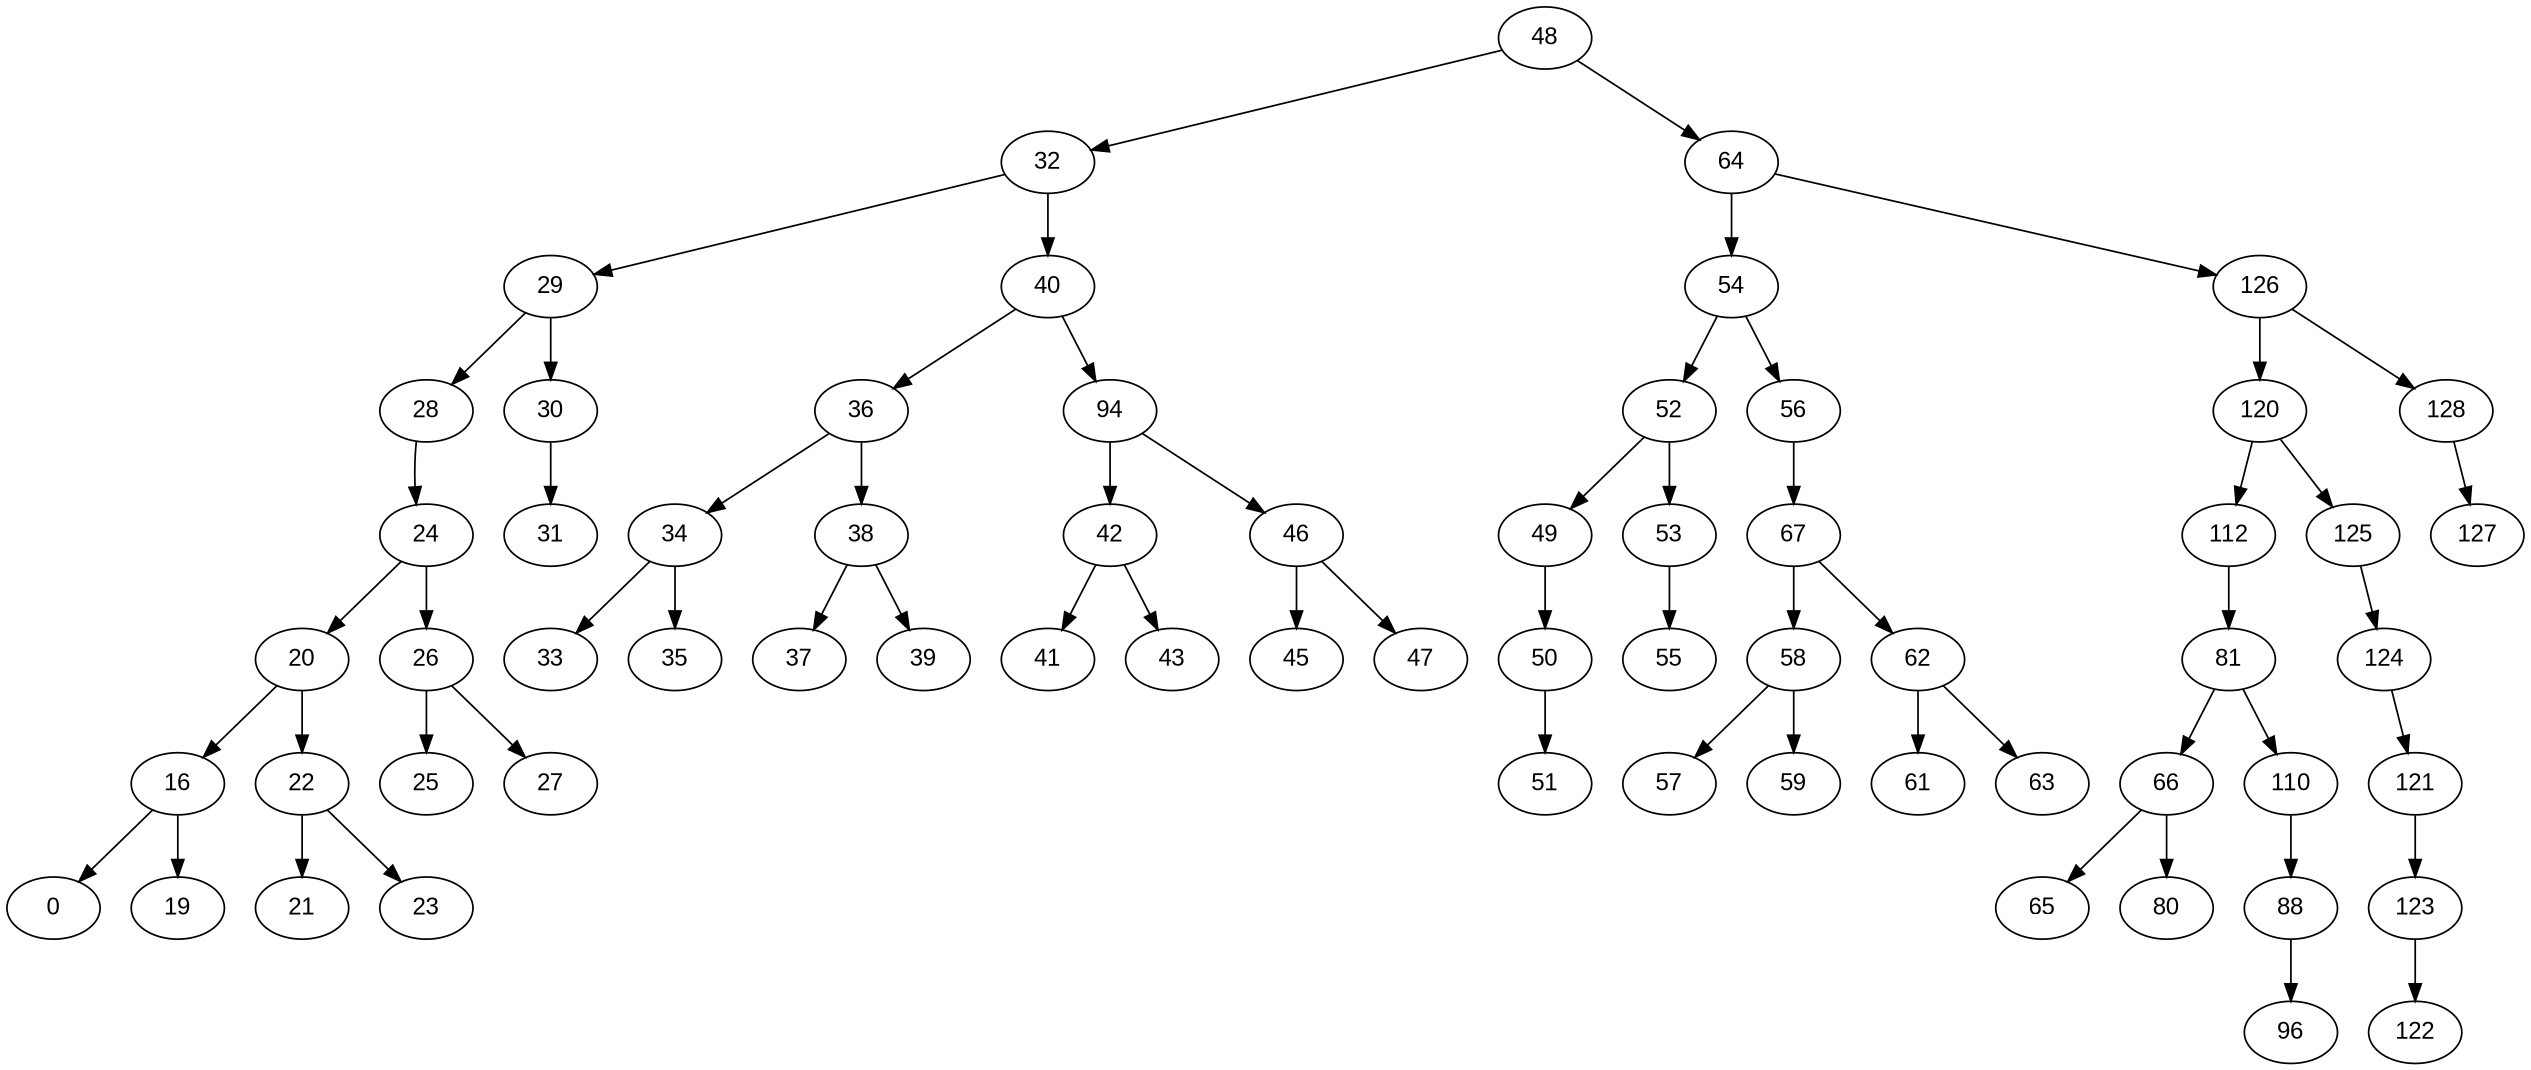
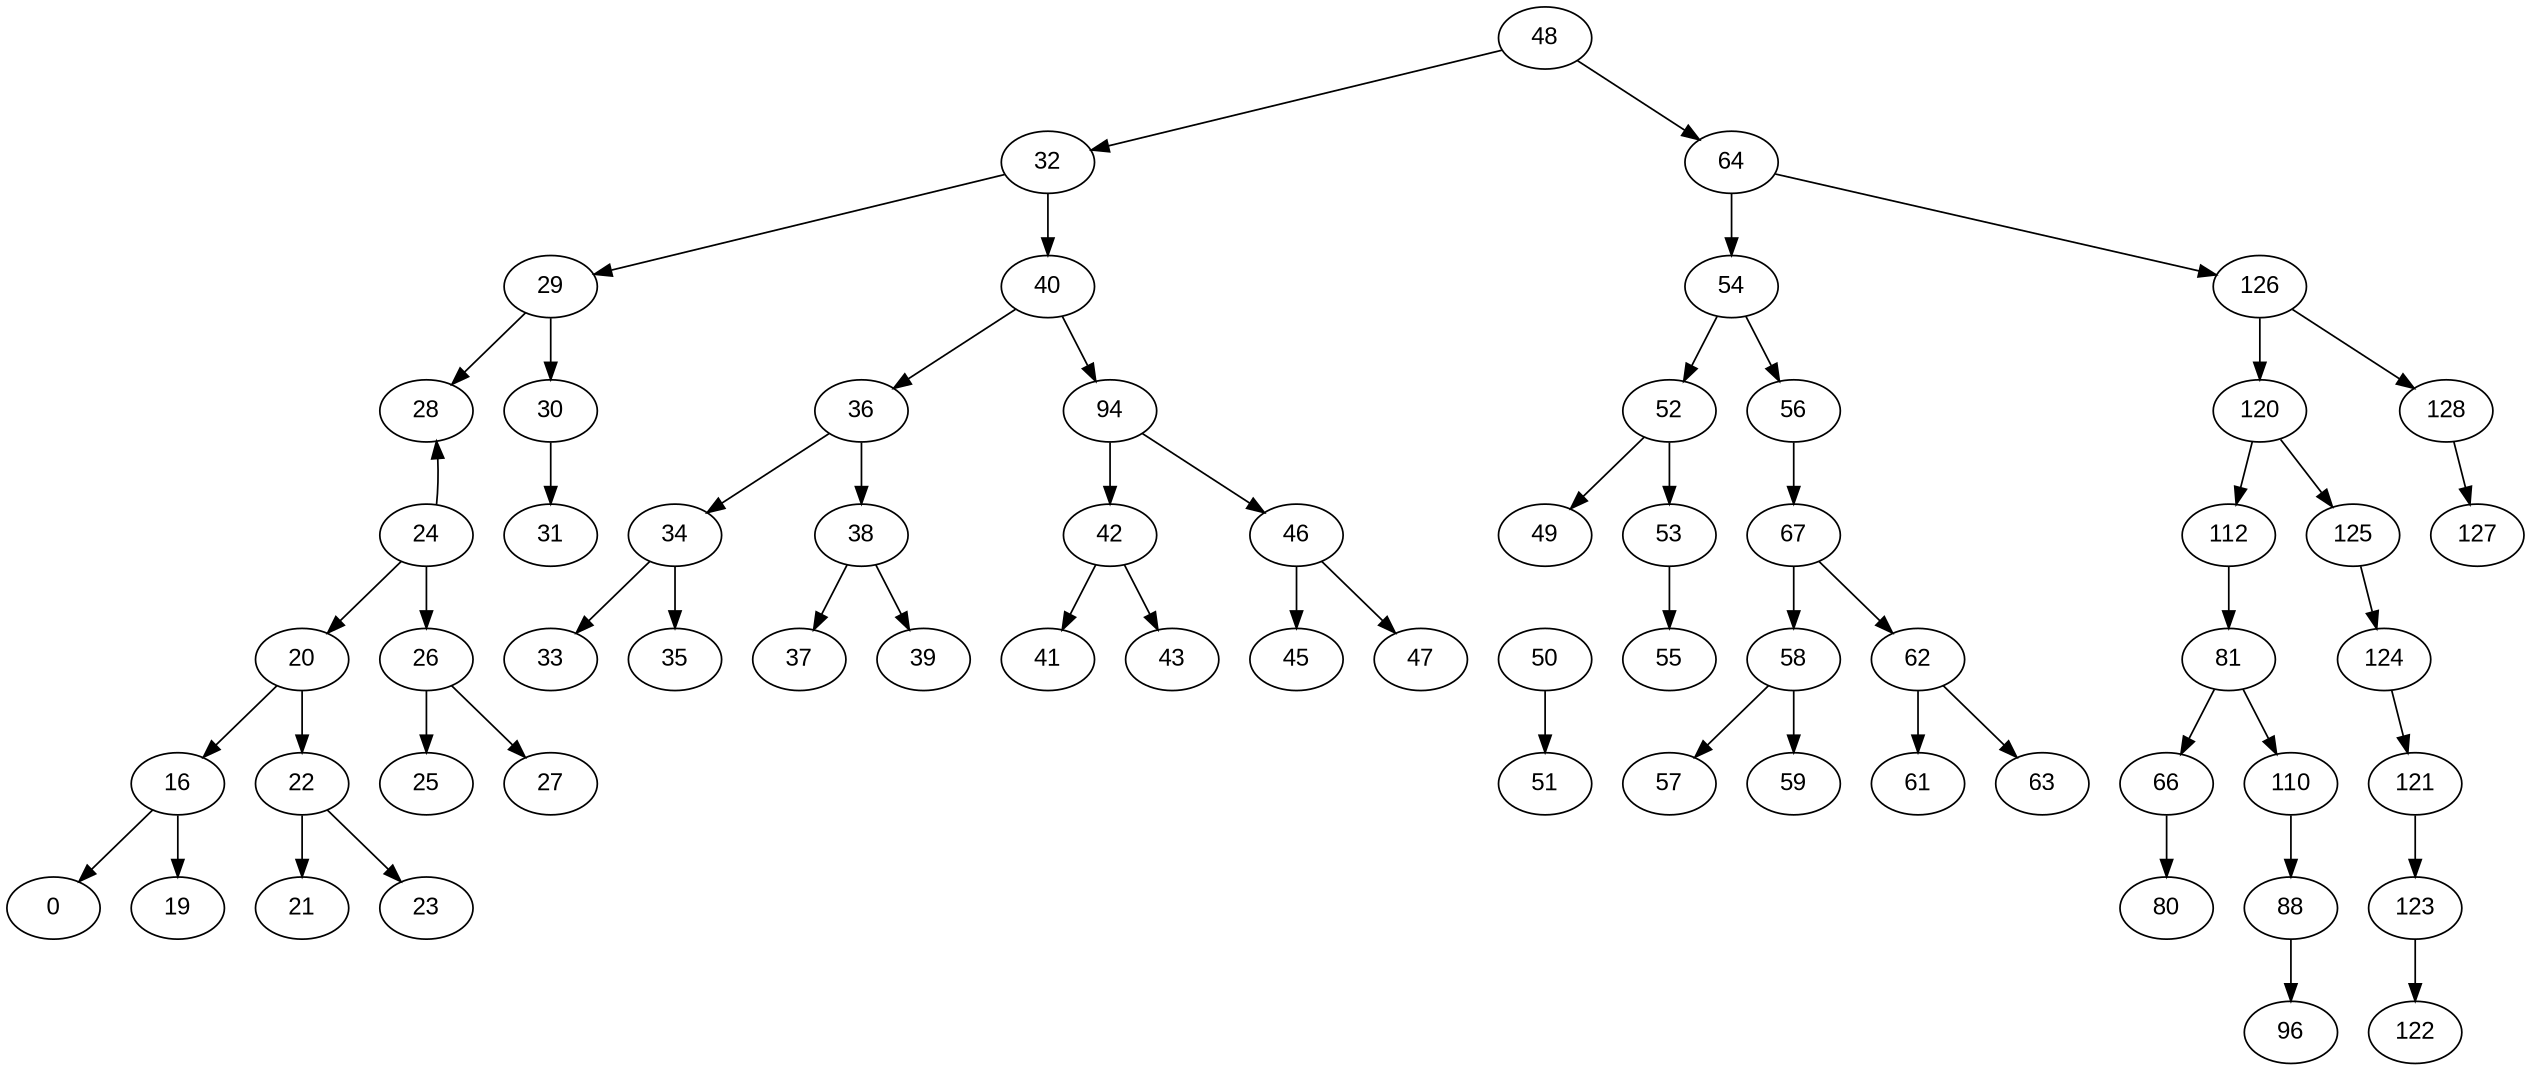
  digraph {
    node [fontname=Arial]
    48
    32
    64
    29
    40
    54
    126
    28
    30
    36
    n11 [label=94]
    24
    31
    20
    26
    16
    22
    25
    27
    0
    19
    21
    23
    34
    38
    42
    46
    33
    35
    37
    39
    41
    43
    45
    47
    52
    56
    120
    128
    49
    53
    n42 [label=67]
    50
    55
    51
    58
    62
    57
    59
    61
    63
    112
    125
    127
    81
    124
    66
    110
-   65
    80
    88
    96
    121
    123
    122
    48 -> 32
    48 -> 64
    32 -> 29
    32 -> 40
    64 -> 54
    64 -> 126
    29 -> 28
    29 -> 30
    40 -> 36
    40 -> n11
    54 -> 52
    54 -> 56
    126 -> 120
    126 -> 128
-   28 -> 24
+   24 -> 28
    30 -> 31
    36 -> 34
    36 -> 38
    n11 -> 42
    n11 -> 46
    24 -> 20
    24 -> 26
    20 -> 16
    20 -> 22
    26 -> 25
    26 -> 27
    16 -> 0
    16 -> 19
    22 -> 21
    22 -> 23
    34 -> 33
    34 -> 35
    38 -> 37
    38 -> 39
    42 -> 41
    42 -> 43
    46 -> 45
    46 -> 47
    52 -> 49
    52 -> 53
    56 -> n42
    120 -> 112
    120 -> 125
    128 -> 127
-   49 -> 50
    53 -> 55
    n42 -> 58
    n42 -> 62
    50 -> 51
    58 -> 57
    58 -> 59
    62 -> 61
    62 -> 63
    112 -> 81
    125 -> 124
    81 -> 66
    81 -> 110
    124 -> 121
-   66 -> 65
    66 -> 80
    110 -> 88
    88 -> 96
    121 -> 123
    123 -> 122
  }
